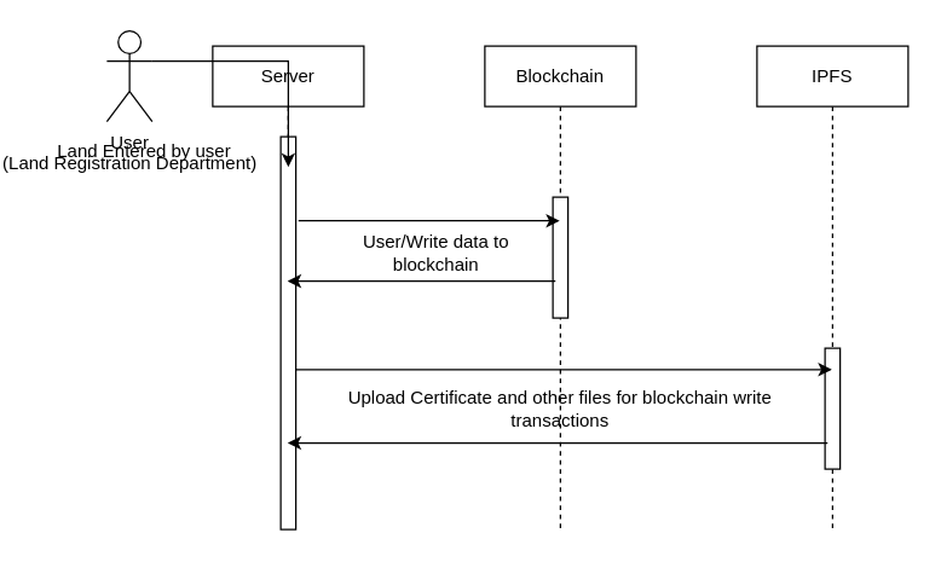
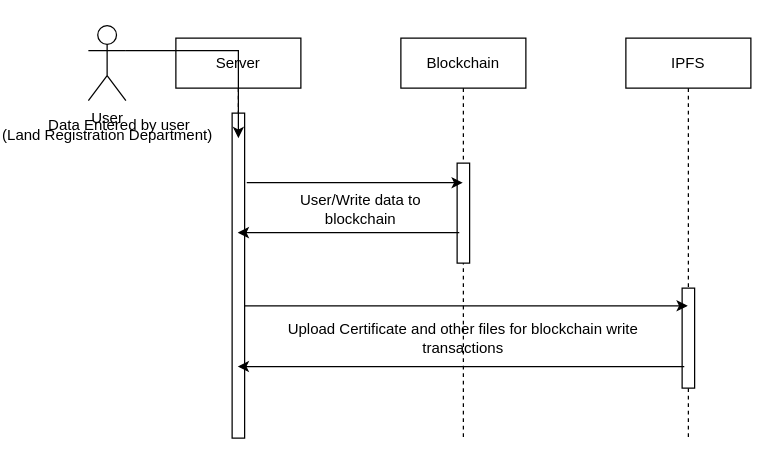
  <mxCell id="0" />
  <mxCell id="1" parent="0" />
  <mxCell id="2" value="Server" style="shape=umlLifeline;perimeter=lifelinePerimeter;whiteSpace=wrap;html=1;container=1;collapsible=0;recursiveResize=0;outlineConnect=0;" vertex="1" parent="1"><mxGeometry x="140" y="30" width="100" height="320" as="geometry" /></mxCell>
  <mxCell id="3" value="" style="html=1;points=[];perimeter=orthogonalPerimeter;" vertex="1" parent="2"><mxGeometry x="45" y="60" width="10" height="260" as="geometry" /></mxCell>
  <mxCell id="4" value="Blockchain" style="shape=umlLifeline;perimeter=lifelinePerimeter;whiteSpace=wrap;html=1;container=1;collapsible=0;recursiveResize=0;outlineConnect=0;" vertex="1" parent="1"><mxGeometry x="320" y="30" width="100" height="320" as="geometry" /></mxCell>
  <mxCell id="5" value="" style="html=1;points=[];perimeter=orthogonalPerimeter;" vertex="1" parent="4"><mxGeometry x="45" y="100" width="10" height="80" as="geometry" /></mxCell>
  <mxCell id="6" value="IPFS" style="shape=umlLifeline;perimeter=lifelinePerimeter;whiteSpace=wrap;html=1;container=1;collapsible=0;recursiveResize=0;outlineConnect=0;" vertex="1" parent="1"><mxGeometry x="500" y="30" width="100" height="320" as="geometry" /></mxCell>
  <mxCell id="7" value="" style="html=1;points=[];perimeter=orthogonalPerimeter;" vertex="1" parent="6"><mxGeometry x="45" y="200" width="10" height="80" as="geometry" /></mxCell>
  <mxCell id="8" style="edgeStyle=orthogonalEdgeStyle;rounded=0;orthogonalLoop=1;jettySize=auto;html=1;exitX=1;exitY=0.333;exitDx=0;exitDy=0;exitPerimeter=0;entryX=0.5;entryY=0.077;entryDx=0;entryDy=0;entryPerimeter=0;" edge="1" parent="1" source="9" target="3"><mxGeometry relative="1" as="geometry" /></mxCell>
  <mxCell id="9" value="&lt;div&gt;User&lt;/div&gt;&lt;div&gt;(Land Registration Department)&lt;br&gt;&lt;/div&gt;" style="shape=umlActor;verticalLabelPosition=bottom;verticalAlign=top;html=1;" vertex="1" parent="1"><mxGeometry x="70" y="20" width="30" height="60" as="geometry" /></mxCell>
- <mxCell id="10" value="Land Entered by user" style="text;html=1;strokeColor=none;fillColor=none;align=center;verticalAlign=middle;whiteSpace=wrap;rounded=0;" vertex="1" parent="1"><mxGeometry x="20" y="90" width="150" height="20" as="geometry" /></mxCell>
+ <mxCell id="10" value="Data Entered by user" style="text;html=1;strokeColor=none;fillColor=none;align=center;verticalAlign=middle;whiteSpace=wrap;rounded=0;" vertex="1" parent="1"><mxGeometry x="20" y="90" width="150" height="20" as="geometry" /></mxCell>
  <mxCell id="11" value="" style="endArrow=classic;html=1;exitX=1.171;exitY=0.214;exitDx=0;exitDy=0;exitPerimeter=0;" edge="1" parent="1" source="3" target="4"><mxGeometry width="50" height="50" relative="1" as="geometry"><mxPoint x="200" y="148" as="sourcePoint" /><mxPoint x="390" y="210" as="targetPoint" /></mxGeometry></mxCell>
  <mxCell id="12" value="User/Write data to blockchain" style="text;html=1;strokeColor=none;fillColor=none;align=center;verticalAlign=middle;whiteSpace=wrap;rounded=0;" vertex="1" parent="1"><mxGeometry x="228" y="157" width="120" height="20" as="geometry" /></mxCell>
  <mxCell id="13" value="" style="endArrow=classic;html=1;exitX=0.171;exitY=0.695;exitDx=0;exitDy=0;exitPerimeter=0;" edge="1" parent="1" source="5" target="2"><mxGeometry width="50" height="50" relative="1" as="geometry"><mxPoint x="340" y="260" as="sourcePoint" /><mxPoint x="390" y="210" as="targetPoint" /></mxGeometry></mxCell>
  <mxCell id="14" value="" style="endArrow=classic;html=1;exitX=1.029;exitY=0.593;exitDx=0;exitDy=0;exitPerimeter=0;" edge="1" parent="1" source="3" target="6"><mxGeometry width="50" height="50" relative="1" as="geometry"><mxPoint x="340" y="260" as="sourcePoint" /><mxPoint x="390" y="210" as="targetPoint" /></mxGeometry></mxCell>
  <mxCell id="15" value="" style="endArrow=classic;html=1;exitX=0.171;exitY=0.784;exitDx=0;exitDy=0;exitPerimeter=0;" edge="1" parent="1" source="7" target="2"><mxGeometry width="50" height="50" relative="1" as="geometry"><mxPoint x="340" y="260" as="sourcePoint" /><mxPoint x="390" y="210" as="targetPoint" /></mxGeometry></mxCell>
  <mxCell id="16" value="Upload Certificate and other files for blockchain write transactions" style="text;html=1;strokeColor=none;fillColor=none;align=center;verticalAlign=middle;whiteSpace=wrap;rounded=0;" vertex="1" parent="1"><mxGeometry x="220" y="260" width="300" height="20" as="geometry" /></mxCell>
